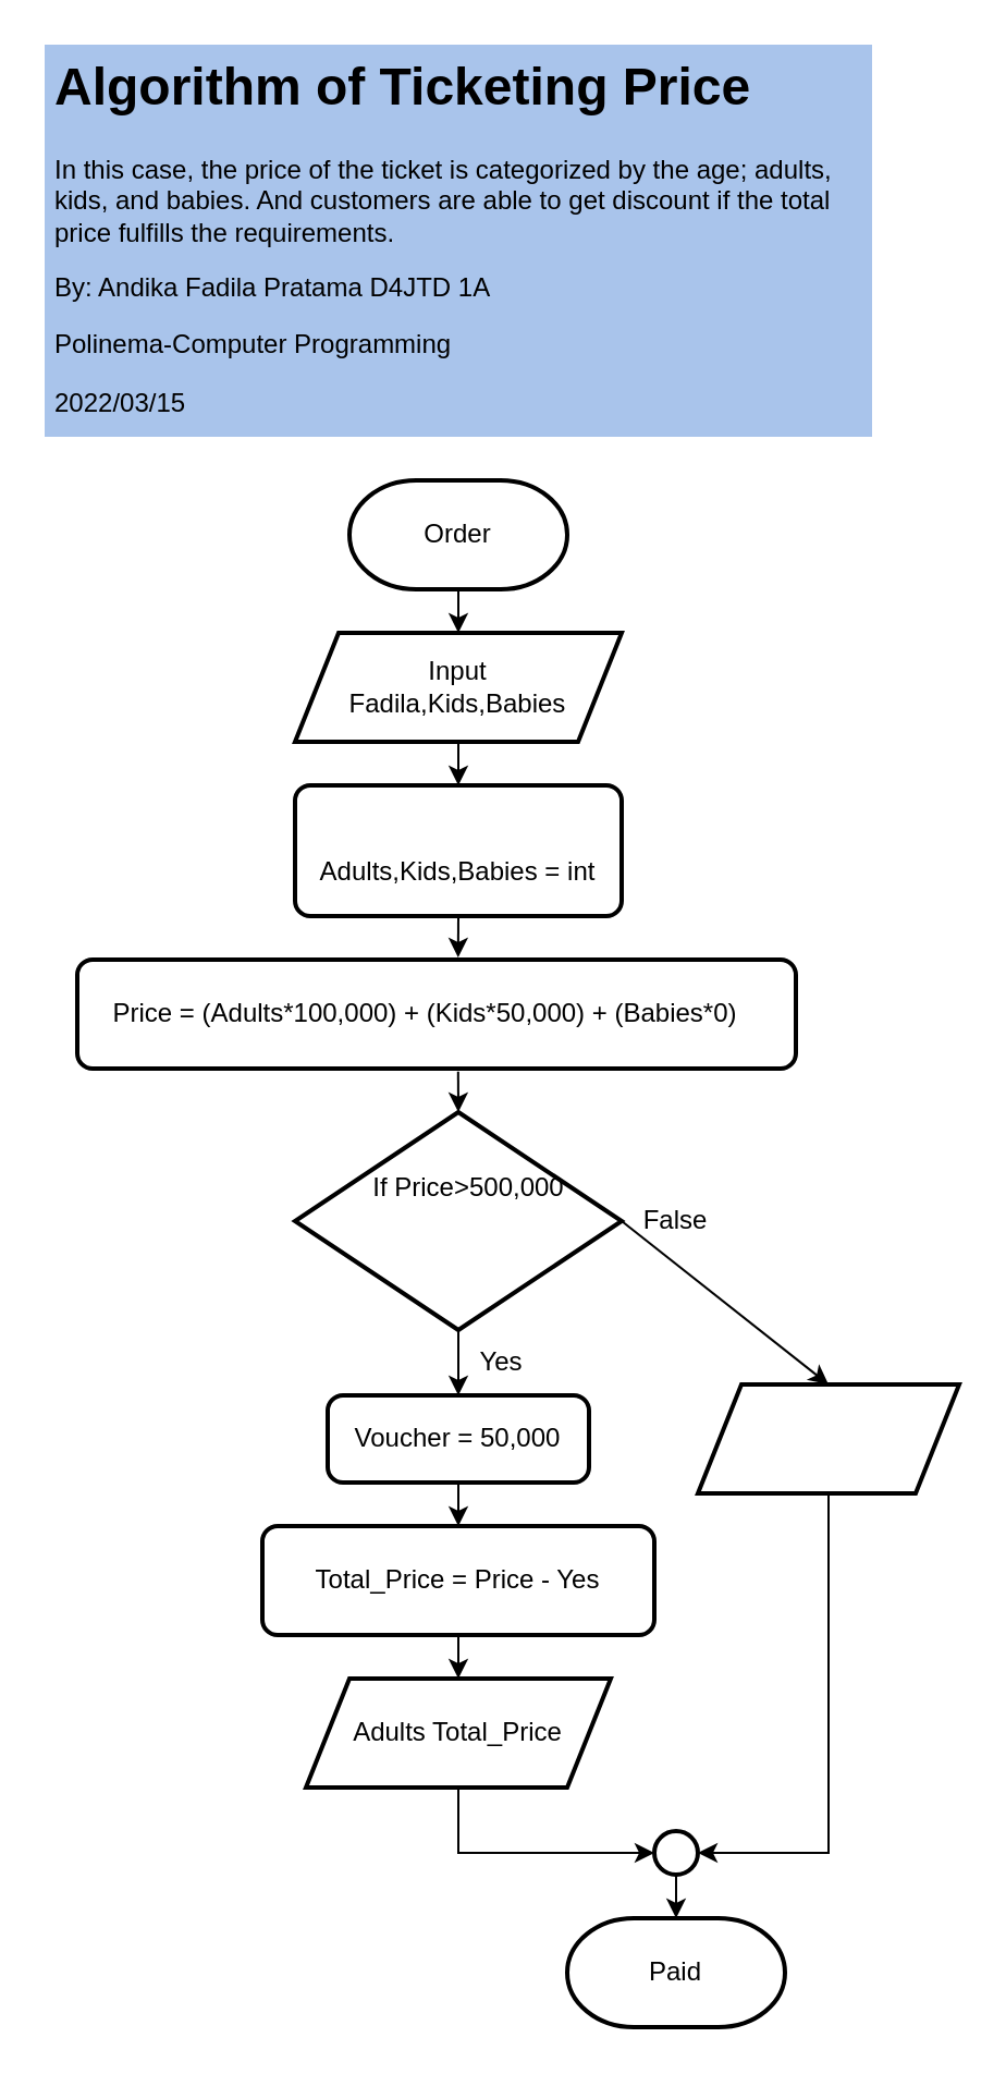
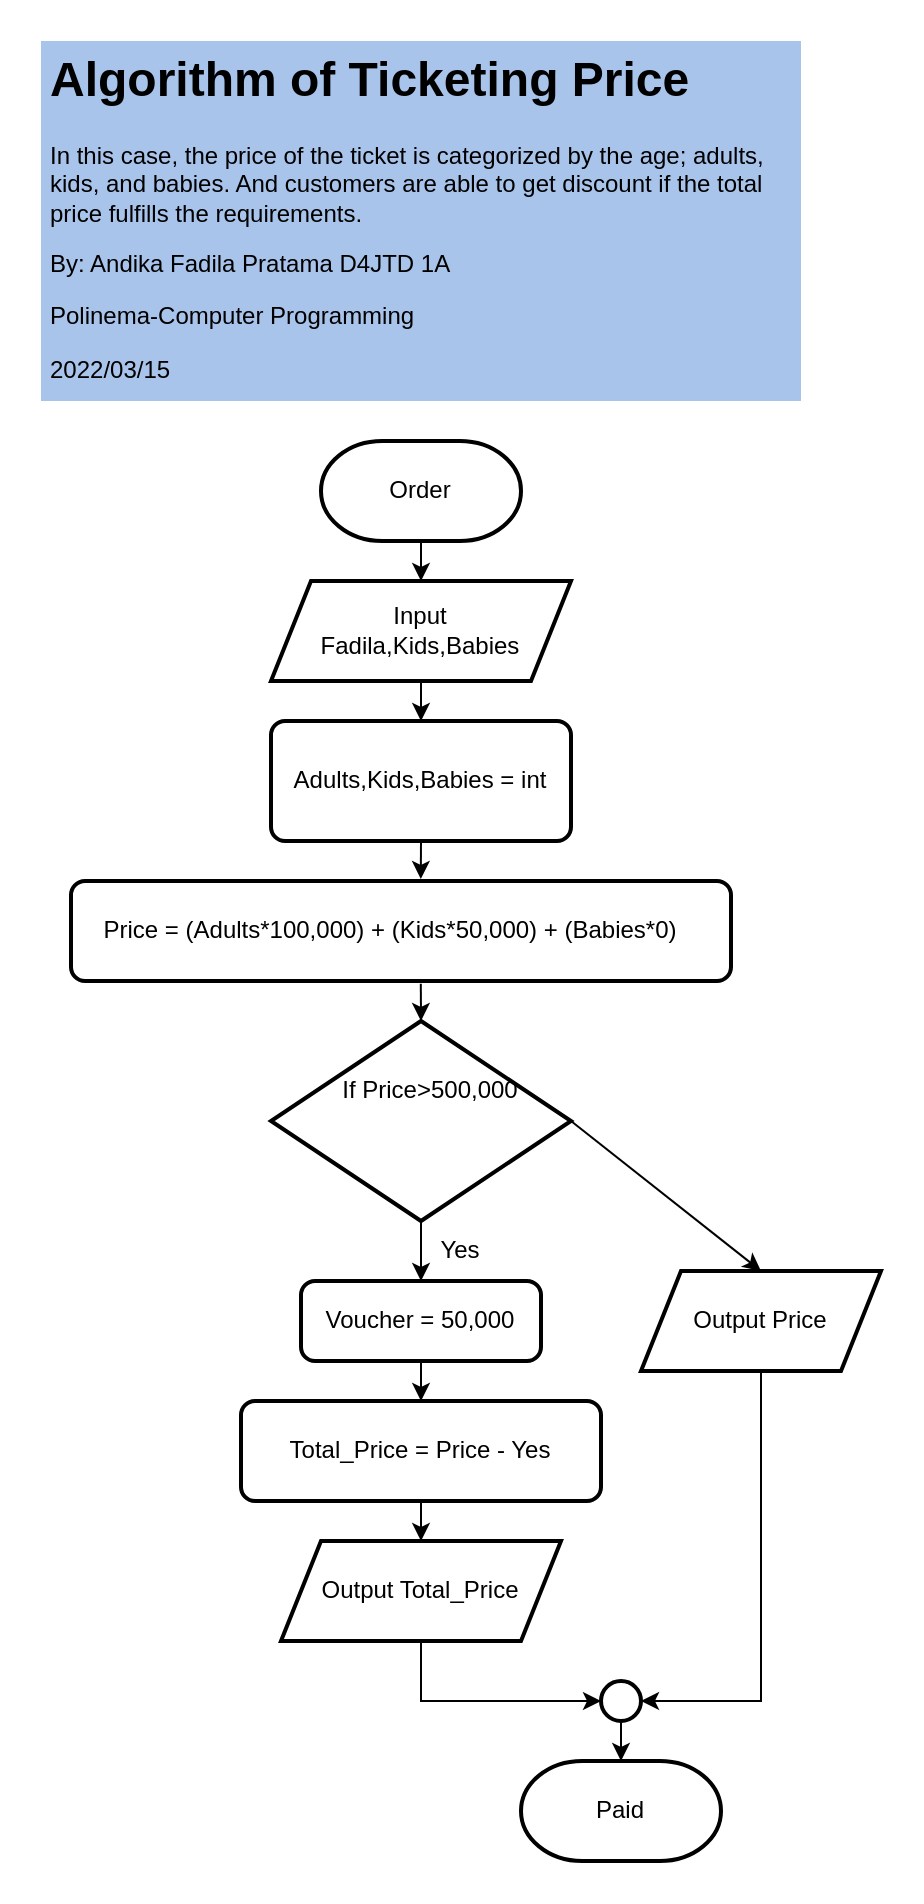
  <mxCell id="0" />
  <mxCell id="1" parent="0" />
  <mxCell id="2" value="&lt;h1&gt;Algorithm of Ticketing Price&lt;br&gt;&lt;/h1&gt;&lt;p&gt;In this case, the price of the ticket is categorized by the age; adults, kids, and babies. And customers are able to get discount if the total price fulfills the requirements.&lt;/p&gt;&lt;p style=&quot;line-height: 1.1&quot; align=&quot;left&quot;&gt;By: Andika Fadila Pratama D4JTD 1A&lt;/p&gt;&lt;p&gt;Polinema-Computer Programming&lt;/p&gt;&lt;p&gt;2022/03/15&lt;br&gt;&lt;/p&gt;" style="text;html=1;strokeColor=none;fillColor=#A9C4EB;spacing=5;spacingTop=-20;whiteSpace=wrap;overflow=hidden;rounded=0;" vertex="1" parent="1"><mxGeometry x="20" y="20" width="380" height="180" as="geometry" /></mxCell>
  <mxCell id="3" value="" style="strokeWidth=2;html=1;shape=mxgraph.flowchart.terminator;whiteSpace=wrap;fillColor=none;" vertex="1" parent="1"><mxGeometry x="160" y="220" width="100" height="50" as="geometry" /></mxCell>
  <mxCell id="4" value="Order" style="text;html=1;strokeColor=none;fillColor=none;align=center;verticalAlign=middle;whiteSpace=wrap;rounded=0;" vertex="1" parent="1"><mxGeometry x="180" y="230" width="60" height="30" as="geometry" /></mxCell>
  <mxCell id="5" value="" style="shape=parallelogram;perimeter=parallelogramPerimeter;whiteSpace=wrap;html=1;fixedSize=1;fillColor=none;strokeWidth=2;" vertex="1" parent="1"><mxGeometry x="135" y="290" width="150" height="50" as="geometry" /></mxCell>
  <mxCell id="6" value="" style="endArrow=classic;html=1;rounded=0;exitX=0.5;exitY=1;exitDx=0;exitDy=0;exitPerimeter=0;entryX=0.5;entryY=0;entryDx=0;entryDy=0;" edge="1" parent="1" source="3" target="5"><mxGeometry width="50" height="50" relative="1" as="geometry"><mxPoint x="410" y="240" as="sourcePoint" /><mxPoint x="460" y="190" as="targetPoint" /></mxGeometry></mxCell>
  <mxCell id="7" value="Input Fadila,Kids,Babies" style="text;html=1;strokeColor=none;fillColor=none;align=center;verticalAlign=middle;whiteSpace=wrap;rounded=0;" vertex="1" parent="1"><mxGeometry x="155" y="300" width="110" height="30" as="geometry" /></mxCell>
  <mxCell id="8" value="" style="rounded=1;whiteSpace=wrap;html=1;absoluteArcSize=1;arcSize=14;strokeWidth=2;fillColor=none;" vertex="1" parent="1"><mxGeometry x="135" y="360" width="150" height="60" as="geometry" /></mxCell>
- <mxCell id="9" value="Adults,Kids,Babies = int" style="text;html=1;strokeColor=none;fillColor=none;align=center;verticalAlign=middle;whiteSpace=wrap;rounded=0;" vertex="1" parent="1"><mxGeometry x="140" y="385" width="140" height="30" as="geometry" /></mxCell>
+ <mxCell id="9" value="Adults,Kids,Babies = int" style="text;html=1;strokeColor=none;fillColor=none;align=center;verticalAlign=middle;whiteSpace=wrap;rounded=0;" vertex="1" parent="1"><mxGeometry x="140" y="375" width="140" height="30" as="geometry" /></mxCell>
  <mxCell id="10" value="" style="endArrow=classic;html=1;rounded=0;exitX=0.5;exitY=1;exitDx=0;exitDy=0;entryX=0.5;entryY=0;entryDx=0;entryDy=0;" edge="1" parent="1" source="5" target="8"><mxGeometry width="50" height="50" relative="1" as="geometry"><mxPoint x="410" y="300" as="sourcePoint" /><mxPoint x="460" y="250" as="targetPoint" /></mxGeometry></mxCell>
  <mxCell id="11" value="" style="rounded=1;whiteSpace=wrap;html=1;absoluteArcSize=1;arcSize=14;strokeWidth=2;fillColor=none;" vertex="1" parent="1"><mxGeometry x="35" y="440" width="330" height="50" as="geometry" /></mxCell>
  <mxCell id="12" value="Price = (Adults*100,000) + (Kids*50,000) + (Babies*0)" style="text;html=1;strokeColor=none;fillColor=none;align=center;verticalAlign=middle;whiteSpace=wrap;rounded=0;" vertex="1" parent="1"><mxGeometry x="30" y="450" width="330" height="30" as="geometry" /></mxCell>
  <mxCell id="13" value="" style="endArrow=classic;html=1;rounded=0;exitX=0.5;exitY=1;exitDx=0;exitDy=0;entryX=0.53;entryY=-0.02;entryDx=0;entryDy=0;entryPerimeter=0;" edge="1" parent="1" source="8" target="11"><mxGeometry width="50" height="50" relative="1" as="geometry"><mxPoint x="300" y="360" as="sourcePoint" /><mxPoint x="330" y="410" as="targetPoint" /></mxGeometry></mxCell>
  <mxCell id="14" value="" style="strokeWidth=2;html=1;shape=mxgraph.flowchart.decision;whiteSpace=wrap;fillColor=none;" vertex="1" parent="1"><mxGeometry x="135" y="510" width="150" height="100" as="geometry" /></mxCell>
  <mxCell id="15" value="If Price&amp;gt;500,000" style="text;html=1;strokeColor=none;fillColor=none;align=center;verticalAlign=middle;whiteSpace=wrap;rounded=0;" vertex="1" parent="1"><mxGeometry x="160" y="530" width="110" height="30" as="geometry" /></mxCell>
  <mxCell id="16" value="" style="endArrow=classic;html=1;rounded=0;entryX=0.5;entryY=0;entryDx=0;entryDy=0;entryPerimeter=0;exitX=0.53;exitY=1.027;exitDx=0;exitDy=0;exitPerimeter=0;" edge="1" parent="1" source="11" target="14"><mxGeometry width="50" height="50" relative="1" as="geometry"><mxPoint x="190" y="500" as="sourcePoint" /><mxPoint x="240" y="500" as="targetPoint" /></mxGeometry></mxCell>
  <mxCell id="17" value="" style="endArrow=classic;html=1;rounded=0;exitX=0.5;exitY=1;exitDx=0;exitDy=0;exitPerimeter=0;entryX=0.5;entryY=0;entryDx=0;entryDy=0;" edge="1" parent="1" source="14" target="21"><mxGeometry width="50" height="50" relative="1" as="geometry"><mxPoint x="190" y="560" as="sourcePoint" /><mxPoint x="240" y="510" as="targetPoint" /></mxGeometry></mxCell>
  <mxCell id="18" value="Yes" style="text;html=1;strokeColor=none;fillColor=none;align=center;verticalAlign=middle;whiteSpace=wrap;rounded=0;" vertex="1" parent="1"><mxGeometry x="210" y="610" width="40" height="30" as="geometry" /></mxCell>
  <mxCell id="19" value="" style="rounded=1;whiteSpace=wrap;html=1;absoluteArcSize=1;arcSize=14;strokeWidth=2;fillColor=none;" vertex="1" parent="1"><mxGeometry x="120" y="700" width="180" height="50" as="geometry" /></mxCell>
  <mxCell id="20" value="Total_Price = Price - Yes" style="text;html=1;strokeColor=none;fillColor=none;align=center;verticalAlign=middle;whiteSpace=wrap;rounded=0;" vertex="1" parent="1"><mxGeometry x="130" y="710" width="160" height="30" as="geometry" /></mxCell>
  <mxCell id="21" value="" style="rounded=1;whiteSpace=wrap;html=1;absoluteArcSize=1;arcSize=14;strokeWidth=2;fillColor=none;" vertex="1" parent="1"><mxGeometry x="150" y="640" width="120" height="40" as="geometry" /></mxCell>
  <mxCell id="22" value="Voucher = 50,000" style="text;html=1;strokeColor=none;fillColor=none;align=center;verticalAlign=middle;whiteSpace=wrap;rounded=0;" vertex="1" parent="1"><mxGeometry x="160" y="645" width="100" height="30" as="geometry" /></mxCell>
  <mxCell id="23" value="" style="endArrow=classic;html=1;rounded=0;exitX=0.5;exitY=1;exitDx=0;exitDy=0;entryX=0.5;entryY=0;entryDx=0;entryDy=0;" edge="1" parent="1" source="21" target="19"><mxGeometry width="50" height="50" relative="1" as="geometry"><mxPoint x="290" y="710" as="sourcePoint" /><mxPoint x="340" y="660" as="targetPoint" /></mxGeometry></mxCell>
  <mxCell id="24" value="" style="shape=parallelogram;perimeter=parallelogramPerimeter;whiteSpace=wrap;html=1;fixedSize=1;strokeWidth=2;fillColor=none;" vertex="1" parent="1"><mxGeometry x="140" y="770" width="140" height="50" as="geometry" /></mxCell>
- <mxCell id="25" value="Adults Total_Price" style="text;html=1;strokeColor=none;fillColor=none;align=center;verticalAlign=middle;whiteSpace=wrap;rounded=0;" vertex="1" parent="1"><mxGeometry x="155" y="780" width="110" height="30" as="geometry" /></mxCell>
+ <mxCell id="25" value="Output Total_Price" style="text;html=1;strokeColor=none;fillColor=none;align=center;verticalAlign=middle;whiteSpace=wrap;rounded=0;" vertex="1" parent="1"><mxGeometry x="155" y="780" width="110" height="30" as="geometry" /></mxCell>
  <mxCell id="26" value="" style="endArrow=classic;html=1;rounded=0;exitX=0.5;exitY=1;exitDx=0;exitDy=0;entryX=0.5;entryY=0;entryDx=0;entryDy=0;" edge="1" parent="1" source="19" target="24"><mxGeometry width="50" height="50" relative="1" as="geometry"><mxPoint x="290" y="790" as="sourcePoint" /><mxPoint x="340" y="740" as="targetPoint" /></mxGeometry></mxCell>
  <mxCell id="27" value="" style="endArrow=classic;html=1;rounded=0;exitX=1;exitY=0.5;exitDx=0;exitDy=0;exitPerimeter=0;entryX=0.5;entryY=0;entryDx=0;entryDy=0;" edge="1" parent="1" source="14" target="29"><mxGeometry width="50" height="50" relative="1" as="geometry"><mxPoint x="290" y="710" as="sourcePoint" /><mxPoint x="310" y="620" as="targetPoint" /></mxGeometry></mxCell>
- <mxCell id="28" value="False" style="text;html=1;strokeColor=none;fillColor=none;align=center;verticalAlign=middle;whiteSpace=wrap;rounded=0;" vertex="1" parent="1"><mxGeometry x="290" y="545" width="40" height="30" as="geometry" /></mxCell>
  <mxCell id="29" value="" style="shape=parallelogram;perimeter=parallelogramPerimeter;whiteSpace=wrap;html=1;fixedSize=1;strokeWidth=2;fillColor=none;" vertex="1" parent="1"><mxGeometry x="320" y="635" width="120" height="50" as="geometry" /></mxCell>
+ <mxCell id="30" value="Output Price" style="text;html=1;strokeColor=none;fillColor=none;align=center;verticalAlign=middle;whiteSpace=wrap;rounded=0;" vertex="1" parent="1"><mxGeometry x="345" y="645" width="70" height="30" as="geometry" /></mxCell>
  <mxCell id="31" value="" style="ellipse;whiteSpace=wrap;html=1;aspect=fixed;strokeWidth=2;fillColor=none;" vertex="1" parent="1"><mxGeometry x="300" y="840" width="20" height="20" as="geometry" /></mxCell>
  <mxCell id="32" value="" style="endArrow=classic;html=1;rounded=0;exitX=0.5;exitY=1;exitDx=0;exitDy=0;entryX=0;entryY=0.5;entryDx=0;entryDy=0;" edge="1" parent="1" source="24" target="31"><mxGeometry width="50" height="50" relative="1" as="geometry"><mxPoint x="290" y="710" as="sourcePoint" /><mxPoint x="340" y="660" as="targetPoint" /><Array as="points"><mxPoint x="210" y="850" /></Array></mxGeometry></mxCell>
  <mxCell id="33" value="" style="endArrow=classic;html=1;rounded=0;exitX=0.5;exitY=1;exitDx=0;exitDy=0;entryX=1;entryY=0.5;entryDx=0;entryDy=0;" edge="1" parent="1" source="29" target="31"><mxGeometry width="50" height="50" relative="1" as="geometry"><mxPoint x="290" y="710" as="sourcePoint" /><mxPoint x="340" y="660" as="targetPoint" /><Array as="points"><mxPoint x="380" y="850" /></Array></mxGeometry></mxCell>
  <mxCell id="34" value="" style="endArrow=classic;html=1;rounded=0;exitX=0.5;exitY=1;exitDx=0;exitDy=0;entryX=0.5;entryY=0;entryDx=0;entryDy=0;entryPerimeter=0;" edge="1" parent="1" source="31" target="35"><mxGeometry width="50" height="50" relative="1" as="geometry"><mxPoint x="290" y="790" as="sourcePoint" /><mxPoint x="340" y="740" as="targetPoint" /></mxGeometry></mxCell>
  <mxCell id="35" value="" style="strokeWidth=2;html=1;shape=mxgraph.flowchart.terminator;whiteSpace=wrap;fillColor=none;" vertex="1" parent="1"><mxGeometry x="260" y="880" width="100" height="50" as="geometry" /></mxCell>
  <mxCell id="36" value="Paid" style="text;html=1;strokeColor=none;fillColor=none;align=center;verticalAlign=middle;whiteSpace=wrap;rounded=0;" vertex="1" parent="1"><mxGeometry x="280" y="890" width="60" height="30" as="geometry" /></mxCell>
